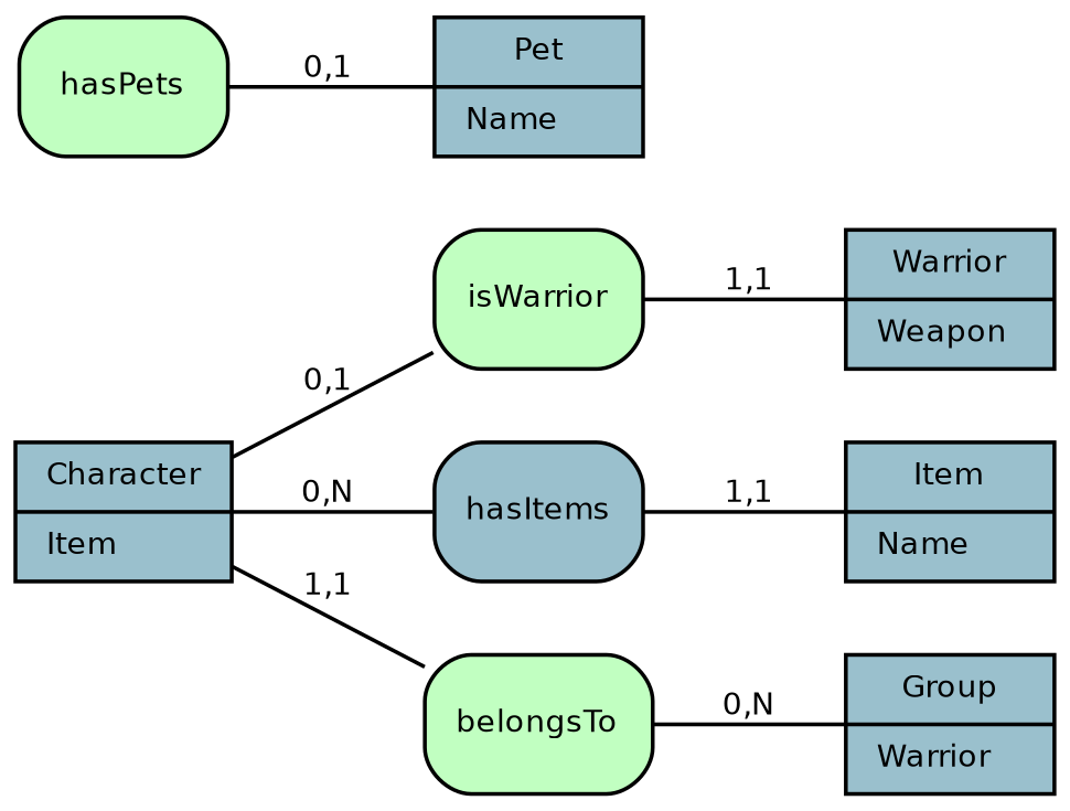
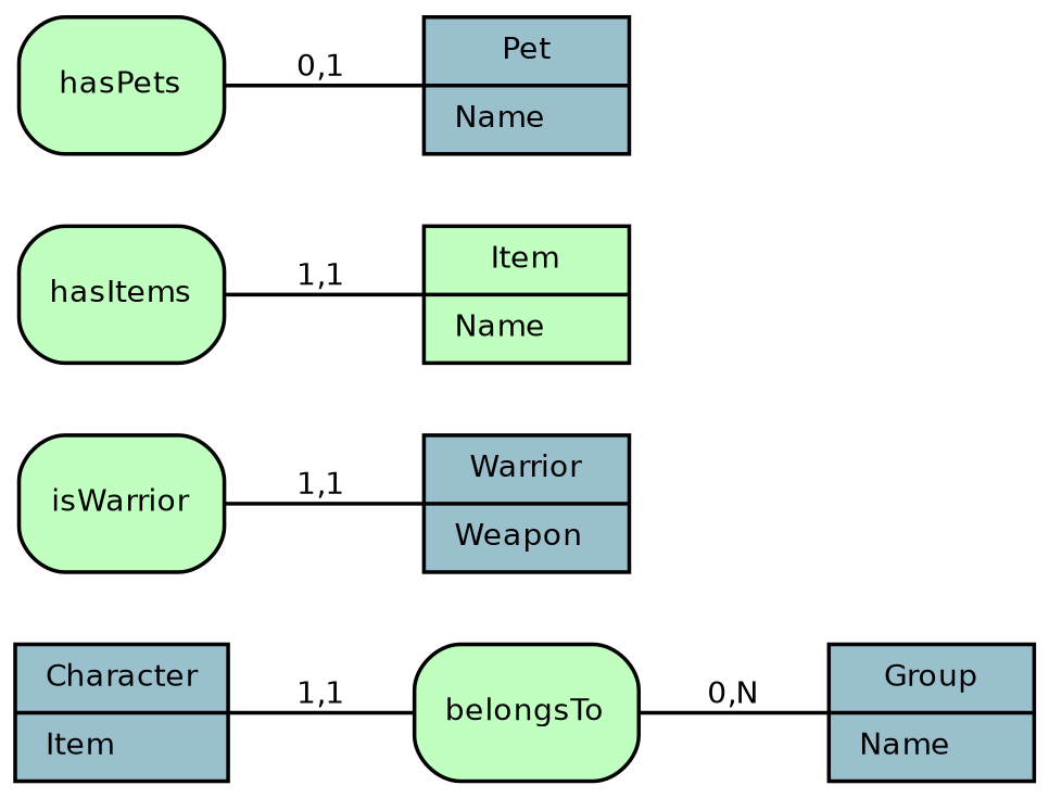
  graph {
    fontname="Bitstream Vera Sans"
    fontsize=8
    rankdir=LR
    node [fillcolor=lightblue3 fontname="Bitstream Vera Sans" fontsize=8 shape=record style=filled]
    edge [fontname="Bitstream Vera Sans" fontsize=8]
    n1 [label="Character|        Item\l"]
    isWarrior [fillcolor=darkseagreen1 shape=Mrecord]
-   hasItems [shape=Mrecord]
+   hasItems [fillcolor=darkseagreen1 shape=Mrecord]
    belongsTo [fillcolor=darkseagreen1 shape=Mrecord]
    n5 [label="Warrior|        Weapon\l"]
-   n6 [label="Item|        Name\l"]
+   n6 [fillcolor=darkseagreen1 label="Item|        Name\l"]
    hasPets [fillcolor=darkseagreen1 shape=Mrecord]
    n8 [label="Pet|        Name\l"]
-   n9 [label="Group|        Warrior\l"]
-   n1 -- isWarrior [label="0,1"]
-   n1 -- hasItems [label="0,N"]
+   n9 [label="Group|        Name\l"]
    n1 -- belongsTo [label="1,1"]
    isWarrior -- n5 [label="1,1"]
    hasItems -- n6 [label="1,1"]
    belongsTo -- n9 [label="0,N"]
    hasPets -- n8 [label="0,1"]
  }
